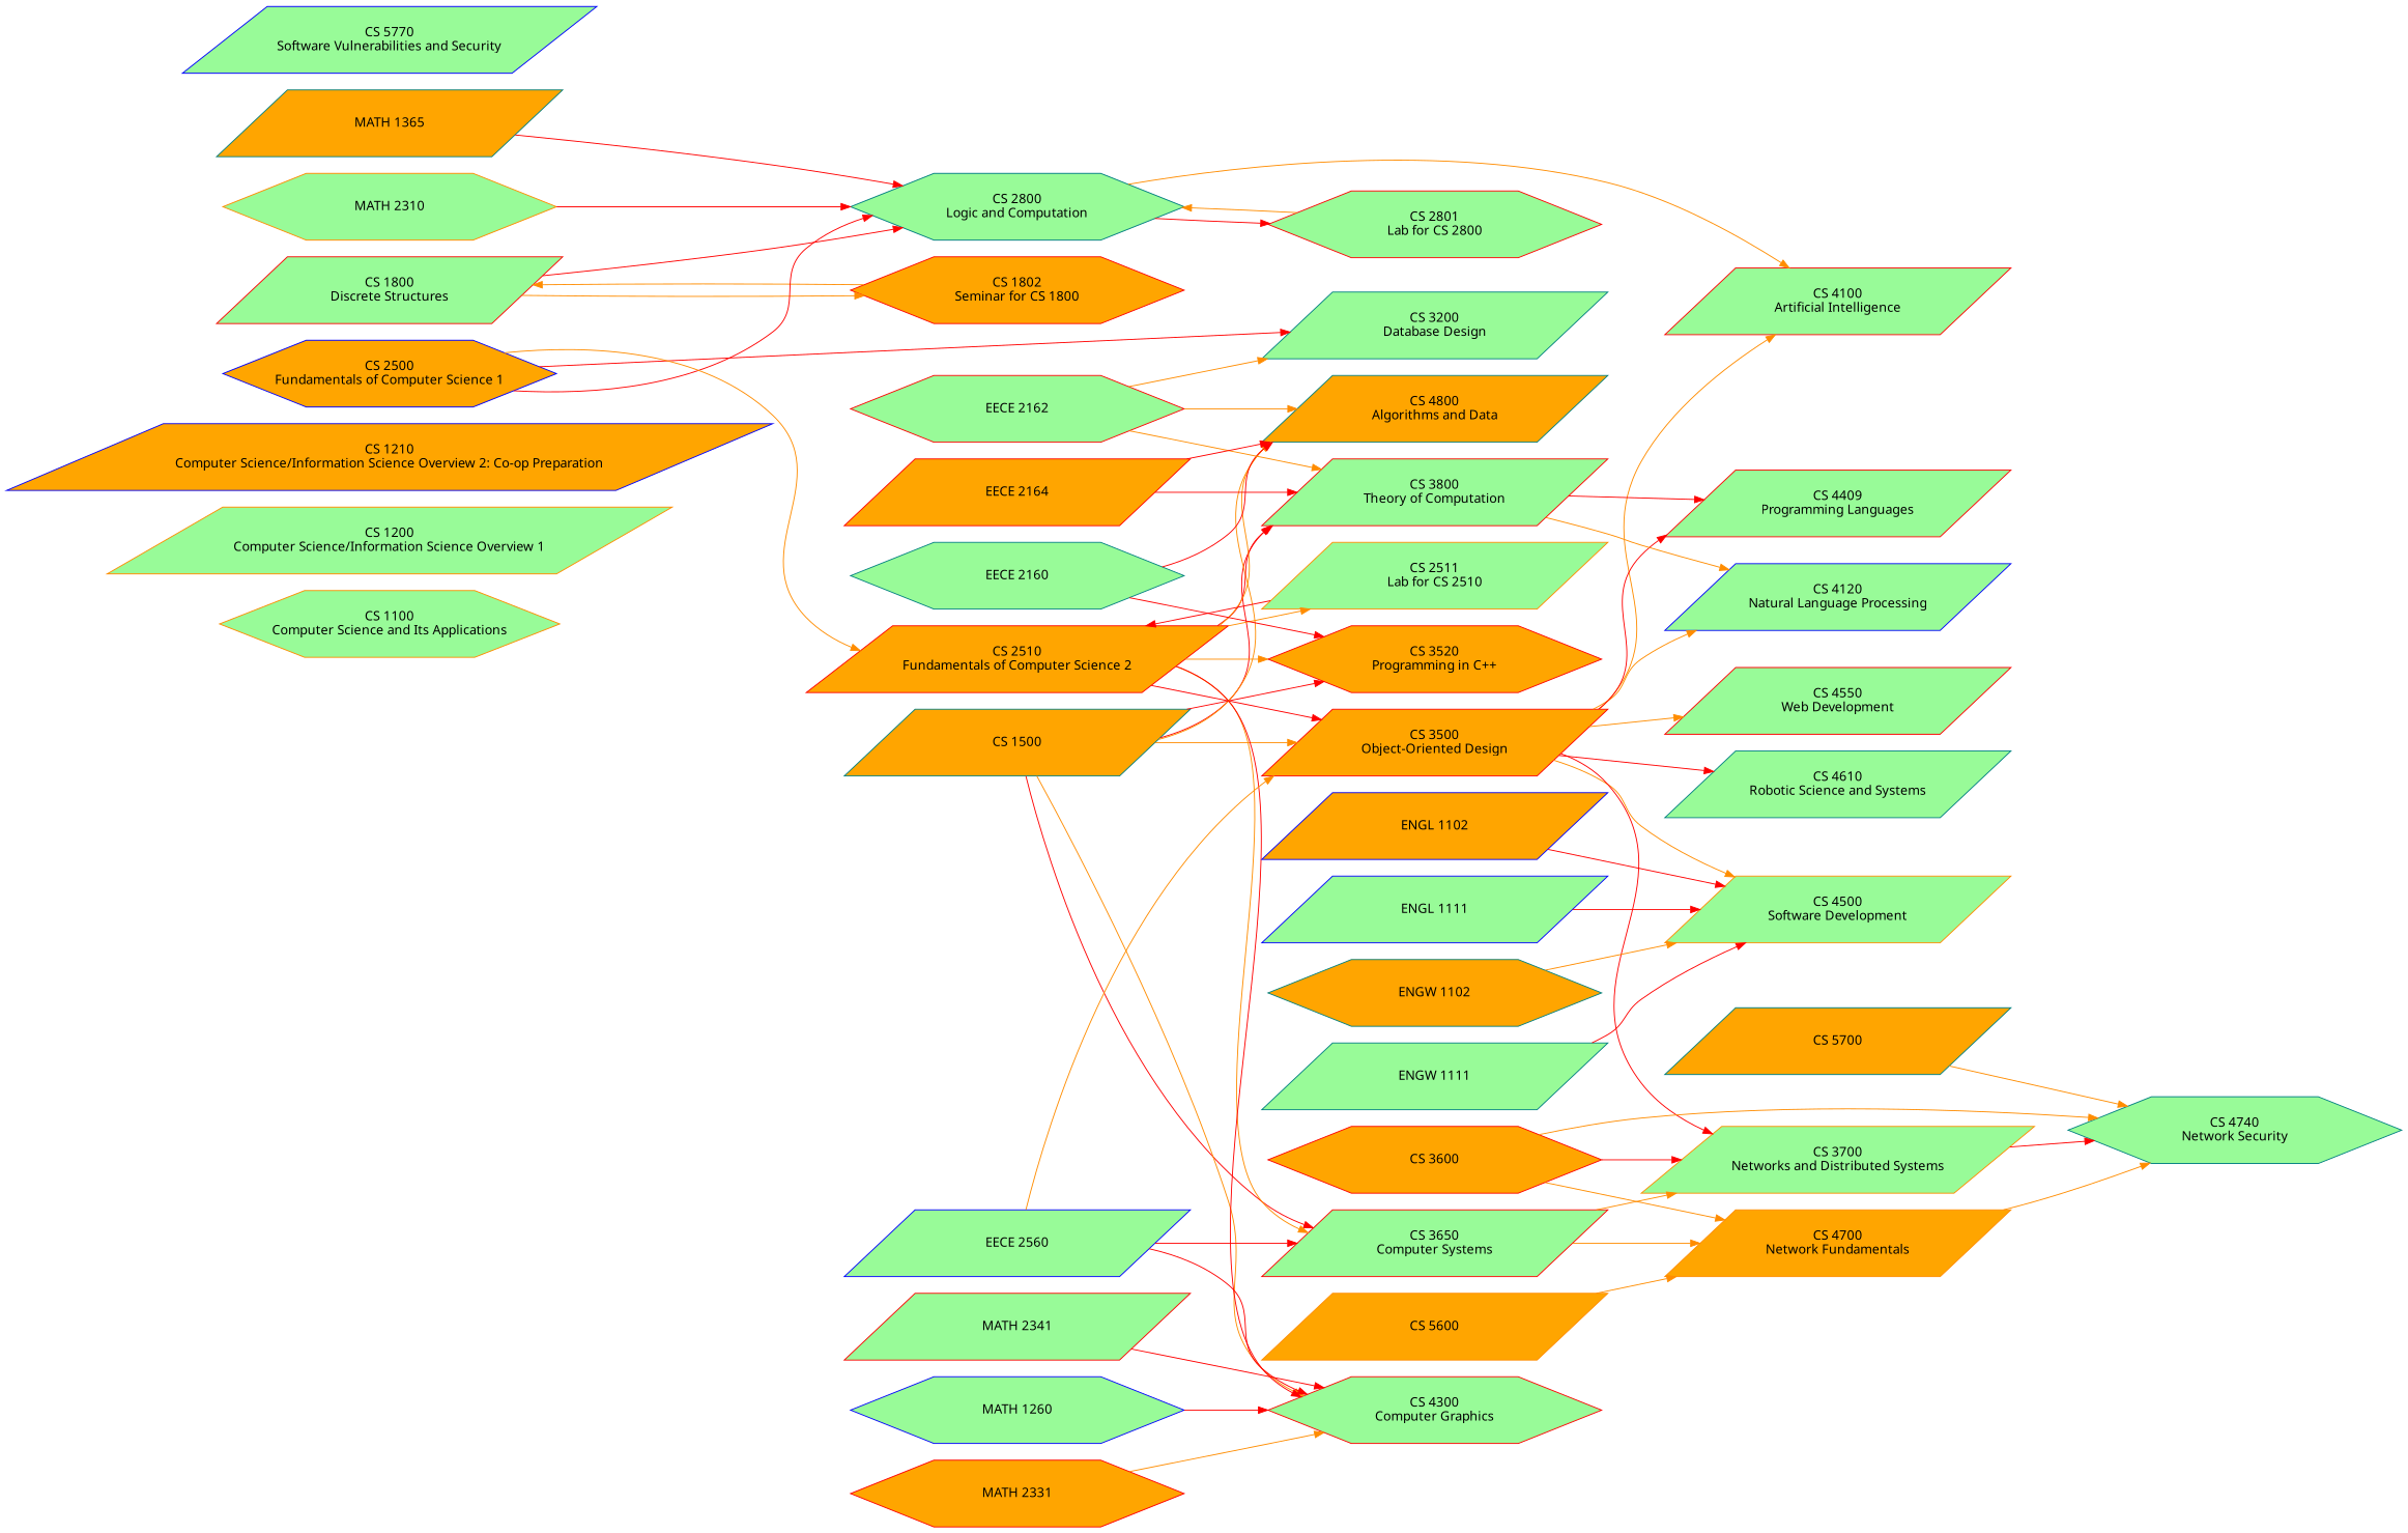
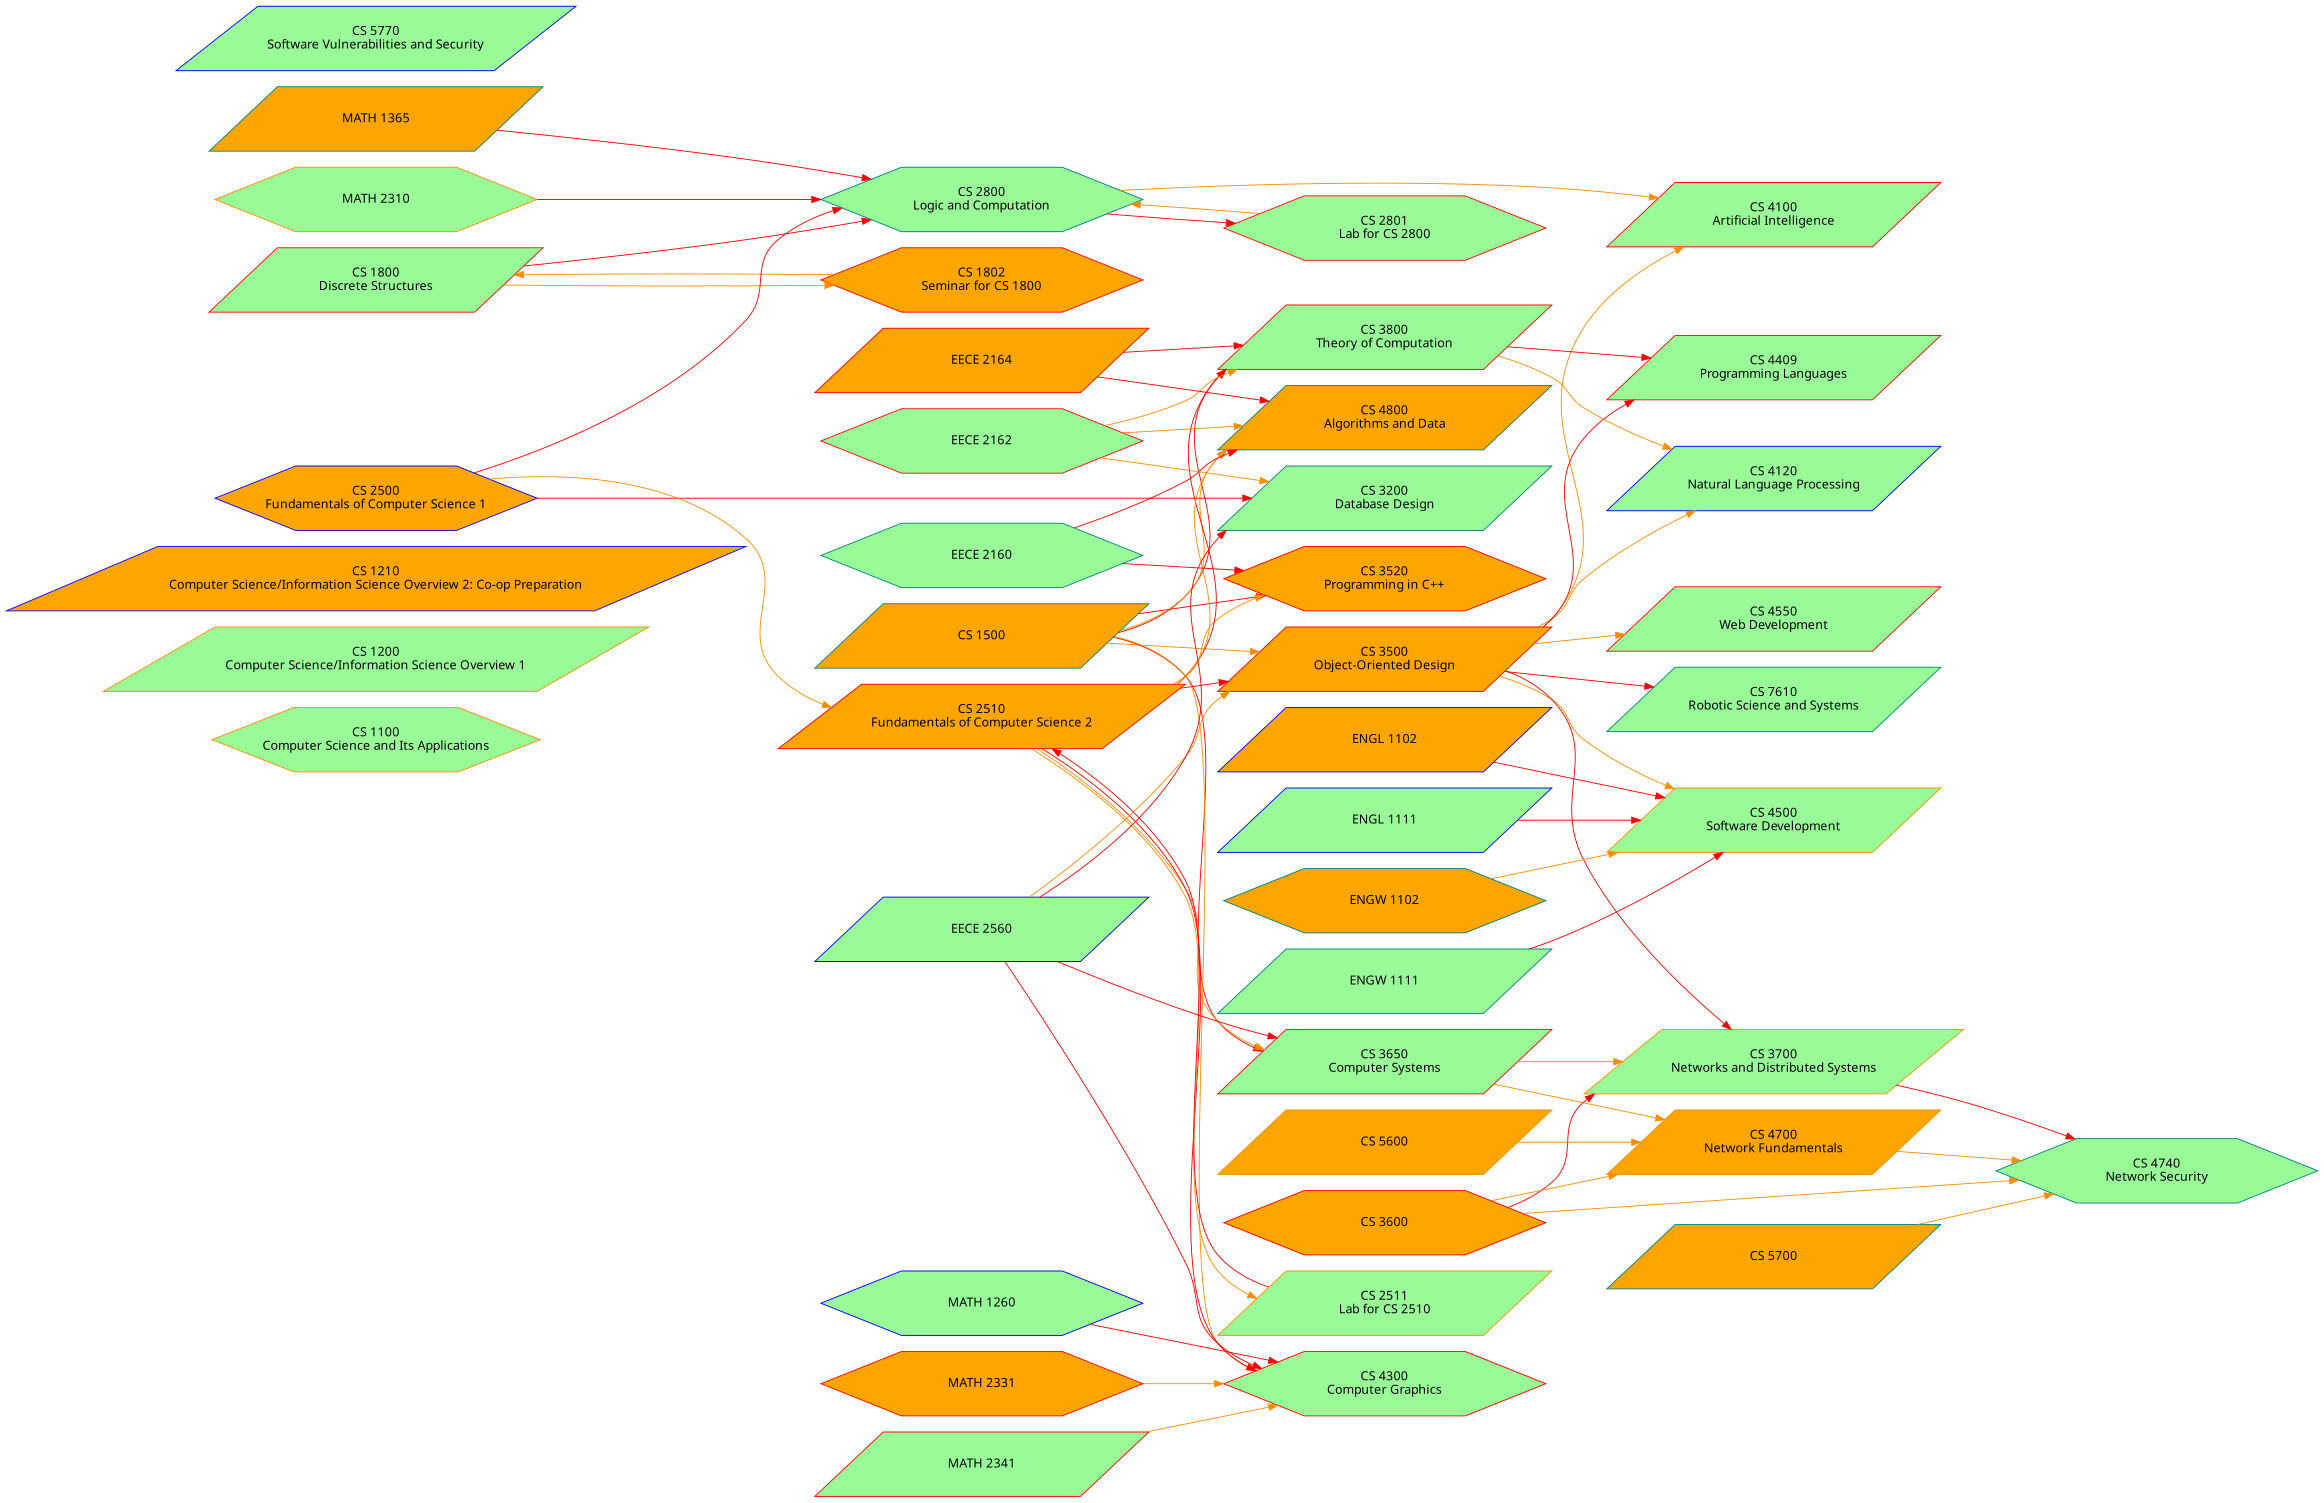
  digraph {
    fontname="Noto Sans"
    rankdir=LR
    node [color=red fillcolor=palegreen fontname="Noto Sans" shape=parallelogram style=filled]
    edge [color=darkorange fontname="Noto Sans"]
    n1 [color=darkorange height=1 label="CS 1100\nComputer Science and Its Applications" shape=hexagon width=5]
    n2 [color=darkorange height=1 label="CS 1200\nComputer Science/Information Science Overview 1" width=5]
    n3 [color=blue fillcolor=orange height=1 label="CS 1210\nComputer Science/Information Science Overview 2: Co-op Preparation" width=5]
    n4 [color=teal fillcolor=orange height=1 label="CS 1500\n" width=5]
    n5 [fillcolor=orange height=1 label="CS 3500\nObject-Oriented Design" width=5]
    n6 [fillcolor=orange height=1 label="CS 3520\nProgramming in C++" shape=hexagon width=5]
    n7 [height=1 label="CS 3650\nComputer Systems" width=5]
    n8 [height=1 label="CS 3800\nTheory of Computation" width=5]
    n9 [height=1 label="CS 4300\nComputer Graphics" shape=hexagon width=5]
    n10 [color=teal fillcolor=orange height=1 label="CS 4800\nAlgorithms and Data" width=5]
    n11 [color=teal height=1 label="CS 3200\nDatabase Design" width=5]
    n12 [height=1 label="CS 4100\nArtificial Intelligence" width=5]
    n13 [color=blue height=1 label="CS 4120\nNatural Language Processing" width=5]
    n14 [height=1 label="CS 4409\nProgramming Languages" width=5]
    n15 [color=darkorange height=1 label="CS 4500\nSoftware Development" width=5]
    n16 [height=1 label="CS 4550\nWeb Development" width=5]
-   n17 [color=teal height=1 label="CS 4610\nRobotic Science and Systems" width=5]
+   n17 [color=teal height=1 label="CS 7610\nRobotic Science and Systems" width=5]
    n18 [color=darkorange height=1 label="CS 3700\nNetworks and Distributed Systems" width=5]
    n19 [color=darkorange fillcolor=orange height=1 label="CS 4700\nNetwork Fundamentals" width=5]
    n20 [height=1 label="CS 1800\nDiscrete Structures" width=5]
    n21 [fillcolor=orange height=1 label="CS 1802\nSeminar for CS 1800" shape=hexagon width=5]
    n22 [color=teal height=1 label="CS 2800\nLogic and Computation" shape=hexagon width=5]
    n23 [height=1 label="CS 2801\nLab for CS 2800" shape=hexagon width=5]
    n24 [color=blue fillcolor=orange height=1 label="CS 2500\nFundamentals of Computer Science 1" shape=hexagon width=5]
    n25 [fillcolor=orange height=1 label="CS 2510\nFundamentals of Computer Science 2" width=5]
    n26 [color=darkorange height=1 label="CS 2511\nLab for CS 2510" width=5]
    n27 [fillcolor=orange height=1 label="CS 3600\n" shape=hexagon width=5]
    n28 [color=teal height=1 label="CS 4740\nNetwork Security" shape=hexagon width=5]
    n29 [color=darkorange fillcolor=orange height=1 label="CS 5600\n" width=5]
    n30 [color=teal fillcolor=orange height=1 label="CS 5700\n" width=5]
    n31 [color=blue height=1 label="CS 5770\nSoftware Vulnerabilities and Security" width=5]
    n32 [color=teal height=1 label="EECE 2160\n" shape=hexagon width=5]
    n33 [height=1 label="EECE 2162\n" shape=hexagon width=5]
    n34 [fillcolor=orange height=1 label="EECE 2164\n" width=5]
    n35 [color=blue height=1 label="EECE 2560\n" width=5]
    n36 [color=blue fillcolor=orange height=1 label="ENGL 1102\n" width=5]
    n37 [color=blue height=1 label="ENGL 1111\n" width=5]
    n38 [color=teal fillcolor=orange height=1 label="ENGW 1102\n" shape=hexagon width=5]
    n39 [color=teal height=1 label="ENGW 1111\n" width=5]
    n40 [color=blue height=1 label="MATH 1260\n" shape=hexagon width=5]
    n41 [color=teal fillcolor=orange height=1 label="MATH 1365\n" width=5]
    n42 [color=darkorange height=1 label="MATH 2310\n" shape=hexagon width=5]
    n43 [fillcolor=orange height=1 label="MATH 2331\n" shape=hexagon width=5]
    n44 [height=1 label="MATH 2341\n" width=5]
    n4 -> n5
    n4 -> n6 [color=red]
    n4 -> n7 [color=red]
    n4 -> n8 [color=red]
    n4 -> n9
    n4 -> n10
    n5 -> n12
    n5 -> n13
    n5 -> n14 [color=red]
    n5 -> n15
    n5 -> n16
    n5 -> n17 [color=red]
    n5 -> n18 [color=red]
    n7 -> n18
    n7 -> n19
    n8 -> n13
    n8 -> n14 [color=red]
    n18 -> n28 [color=red]
    n19 -> n28
    n20 -> n21
    n20 -> n22 [color=red]
    n21 -> n20
    n22 -> n12
    n22 -> n23 [color=red]
    n23 -> n22
    n24 -> n11 [color=red]
    n24 -> n22 [color=red]
    n24 -> n25
    n25 -> n5 [color=red]
    n25 -> n6
    n25 -> n7
    n25 -> n8 [color=red]
    n25 -> n9 [color=red]
    n25 -> n10
    n25 -> n26
    n26 -> n25 [color=red]
    n27 -> n18 [color=red]
    n27 -> n19
    n27 -> n28
    n29 -> n19
    n30 -> n28
    n32 -> n6 [color=red]
    n32 -> n10 [color=red]
    n33 -> n8
    n33 -> n10
    n33 -> n11
    n34 -> n8 [color=red]
    n34 -> n10 [color=red]
    n35 -> n5
    n35 -> n7 [color=red]
    n35 -> n9 [color=red]
+   n35 -> n11 [color=red]
    n36 -> n15 [color=red]
    n37 -> n15 [color=red]
    n38 -> n15
    n39 -> n15 [color=red]
    n40 -> n9 [color=red]
    n41 -> n22 [color=red]
    n42 -> n22 [color=red]
    n43 -> n9
-   n44 -> n9 [color=red]
+   n44 -> n9
  }
